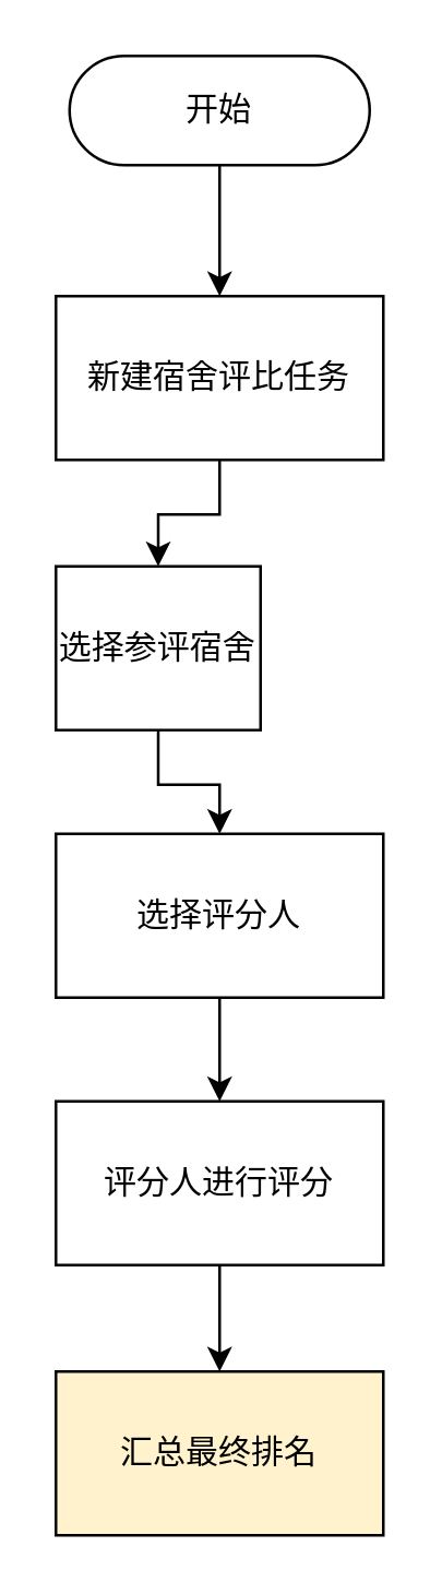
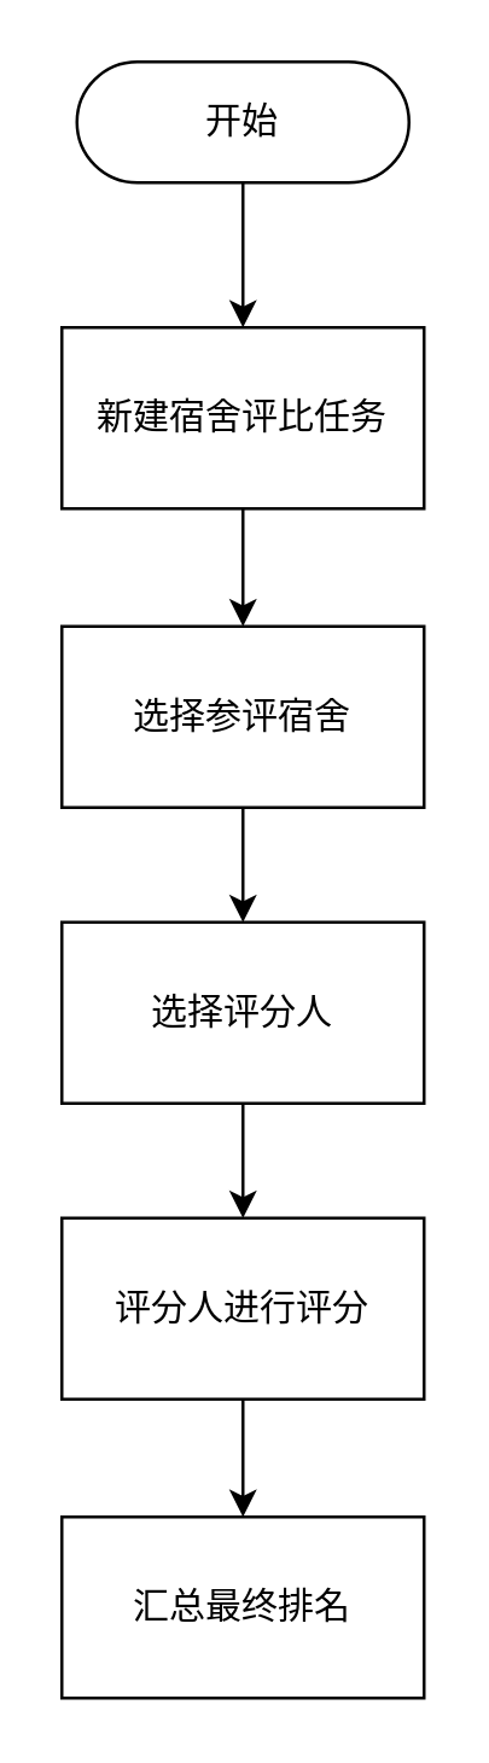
  <mxCell id="0" />
  <mxCell id="1" parent="0" />
  <mxCell id="2" style="edgeStyle=orthogonalEdgeStyle;rounded=0;orthogonalLoop=1;jettySize=auto;html=1;" edge="1" parent="1" source="3" target="7"><mxGeometry relative="1" as="geometry" /></mxCell>
  <mxCell id="3" value="新建宿舍评比任务" style="rounded=0;whiteSpace=wrap;html=1;" vertex="1" parent="1"><mxGeometry x="20" y="108" width="120" height="60" as="geometry" /></mxCell>
  <mxCell id="4" style="edgeStyle=orthogonalEdgeStyle;rounded=0;orthogonalLoop=1;jettySize=auto;html=1;" edge="1" parent="1" source="5" target="3"><mxGeometry relative="1" as="geometry" /></mxCell>
  <mxCell id="5" value="开始" style="rounded=1;whiteSpace=wrap;html=1;arcSize=50;" vertex="1" parent="1"><mxGeometry x="25" y="20" width="110" height="40" as="geometry" /></mxCell>
  <mxCell id="6" style="edgeStyle=orthogonalEdgeStyle;rounded=0;orthogonalLoop=1;jettySize=auto;html=1;" edge="1" parent="1" source="7" target="9"><mxGeometry relative="1" as="geometry" /></mxCell>
- <mxCell id="7" value="选择参评宿舍" style="rounded=0;whiteSpace=wrap;html=1;" vertex="1" parent="1"><mxGeometry x="20" y="207" width="75" height="60" as="geometry" /></mxCell>
+ <mxCell id="7" value="选择参评宿舍" style="rounded=0;whiteSpace=wrap;html=1;" vertex="1" parent="1"><mxGeometry x="20" y="207" width="120" height="60" as="geometry" /></mxCell>
  <mxCell id="8" style="edgeStyle=orthogonalEdgeStyle;rounded=0;orthogonalLoop=1;jettySize=auto;html=1;entryX=0.5;entryY=0;entryDx=0;entryDy=0;" edge="1" parent="1" source="9" target="11"><mxGeometry relative="1" as="geometry" /></mxCell>
  <mxCell id="9" value="选择评分人" style="rounded=0;whiteSpace=wrap;html=1;" vertex="1" parent="1"><mxGeometry x="20" y="305" width="120" height="60" as="geometry" /></mxCell>
  <mxCell id="10" style="edgeStyle=orthogonalEdgeStyle;rounded=0;orthogonalLoop=1;jettySize=auto;html=1;" edge="1" parent="1" source="11" target="12"><mxGeometry relative="1" as="geometry" /></mxCell>
  <mxCell id="11" value="评分人进行评分" style="rounded=0;whiteSpace=wrap;html=1;" vertex="1" parent="1"><mxGeometry x="20" y="403" width="120" height="60" as="geometry" /></mxCell>
- <mxCell id="12" value="汇总最终排名" style="rounded=0;whiteSpace=wrap;html=1;fillColor=#fff2cc;" vertex="1" parent="1"><mxGeometry x="20" y="502" width="120" height="60" as="geometry" /></mxCell>
+ <mxCell id="12" value="汇总最终排名" style="rounded=0;whiteSpace=wrap;html=1;" vertex="1" parent="1"><mxGeometry x="20" y="502" width="120" height="60" as="geometry" /></mxCell>
